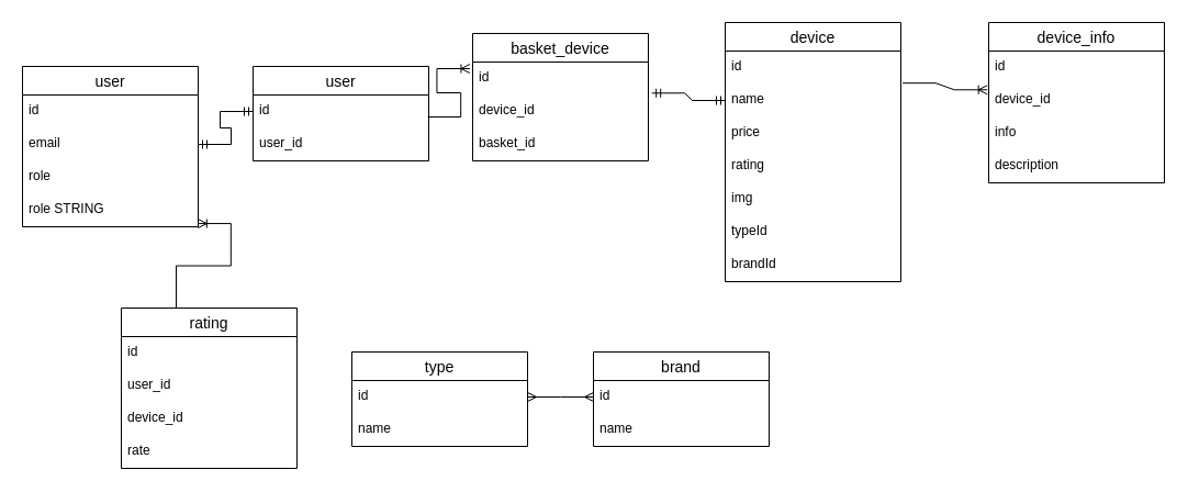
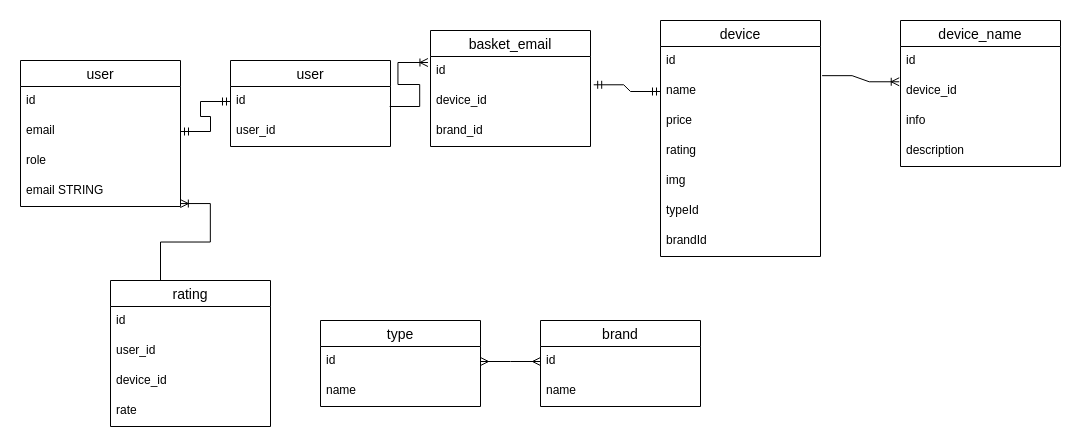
  <mxCell id="0" />
  <mxCell id="1" parent="0" />
  <mxCell id="2" value="user" style="swimlane;fontStyle=0;childLayout=stackLayout;horizontal=1;startSize=26;horizontalStack=0;resizeParent=1;resizeParentMax=0;resizeLast=0;collapsible=1;marginBottom=0;align=center;fontSize=14;" vertex="1" parent="1"><mxGeometry x="20" y="60" width="160" height="146" as="geometry" /></mxCell>
  <mxCell id="3" value="id&#10;" style="text;strokeColor=none;fillColor=none;spacingLeft=4;spacingRight=4;overflow=hidden;rotatable=0;points=[[0,0.5],[1,0.5]];portConstraint=eastwest;fontSize=12;" vertex="1" parent="2"><mxGeometry y="26" width="160" height="30" as="geometry" /></mxCell>
  <mxCell id="4" value="email" style="text;strokeColor=none;fillColor=none;spacingLeft=4;spacingRight=4;overflow=hidden;rotatable=0;points=[[0,0.5],[1,0.5]];portConstraint=eastwest;fontSize=12;" vertex="1" parent="2"><mxGeometry y="56" width="160" height="30" as="geometry" /></mxCell>
  <mxCell id="5" value="role" style="text;strokeColor=none;fillColor=none;spacingLeft=4;spacingRight=4;overflow=hidden;rotatable=0;points=[[0,0.5],[1,0.5]];portConstraint=eastwest;fontSize=12;" vertex="1" parent="2"><mxGeometry y="86" width="160" height="30" as="geometry" /></mxCell>
- <mxCell id="6" value="role STRING" style="text;strokeColor=none;fillColor=none;spacingLeft=4;spacingRight=4;overflow=hidden;rotatable=0;points=[[0,0.5],[1,0.5]];portConstraint=eastwest;fontSize=12;" vertex="1" parent="2"><mxGeometry y="116" width="160" height="30" as="geometry" /></mxCell>
+ <mxCell id="6" value="email STRING" style="text;strokeColor=none;fillColor=none;spacingLeft=4;spacingRight=4;overflow=hidden;rotatable=0;points=[[0,0.5],[1,0.5]];portConstraint=eastwest;fontSize=12;" vertex="1" parent="2"><mxGeometry y="116" width="160" height="30" as="geometry" /></mxCell>
  <mxCell id="7" value="user" style="swimlane;fontStyle=0;childLayout=stackLayout;horizontal=1;startSize=26;horizontalStack=0;resizeParent=1;resizeParentMax=0;resizeLast=0;collapsible=1;marginBottom=0;align=center;fontSize=14;" vertex="1" parent="1"><mxGeometry x="230" y="60" width="160" height="86" as="geometry" /></mxCell>
  <mxCell id="8" value="id&#10;" style="text;strokeColor=none;fillColor=none;spacingLeft=4;spacingRight=4;overflow=hidden;rotatable=0;points=[[0,0.5],[1,0.5]];portConstraint=eastwest;fontSize=12;" vertex="1" parent="7"><mxGeometry y="26" width="160" height="30" as="geometry" /></mxCell>
  <mxCell id="9" value="user_id" style="text;strokeColor=none;fillColor=none;spacingLeft=4;spacingRight=4;overflow=hidden;rotatable=0;points=[[0,0.5],[1,0.5]];portConstraint=eastwest;fontSize=12;" vertex="1" parent="7"><mxGeometry y="56" width="160" height="30" as="geometry" /></mxCell>
  <mxCell id="10" value="" style="edgeStyle=entityRelationEdgeStyle;fontSize=12;html=1;endArrow=ERmandOne;startArrow=ERmandOne;rounded=0;exitX=1;exitY=0.5;exitDx=0;exitDy=0;entryX=0;entryY=0.5;entryDx=0;entryDy=0;" edge="1" parent="1" source="4" target="8"><mxGeometry width="100" height="100" relative="1" as="geometry"><mxPoint x="470" y="320" as="sourcePoint" /><mxPoint x="220" y="110" as="targetPoint" /></mxGeometry></mxCell>
  <mxCell id="11" value="device" style="swimlane;fontStyle=0;childLayout=stackLayout;horizontal=1;startSize=26;horizontalStack=0;resizeParent=1;resizeParentMax=0;resizeLast=0;collapsible=1;marginBottom=0;align=center;fontSize=14;" vertex="1" parent="1"><mxGeometry x="660" width="160" height="236" as="geometry" y="20" /></mxCell>
  <mxCell id="12" value="id&#10;" style="text;strokeColor=none;fillColor=none;spacingLeft=4;spacingRight=4;overflow=hidden;rotatable=0;points=[[0,0.5],[1,0.5]];portConstraint=eastwest;fontSize=12;" vertex="1" parent="11"><mxGeometry y="26" width="160" height="30" as="geometry" /></mxCell>
  <mxCell id="13" value="name" style="text;strokeColor=none;fillColor=none;spacingLeft=4;spacingRight=4;overflow=hidden;rotatable=0;points=[[0,0.5],[1,0.5]];portConstraint=eastwest;fontSize=12;" vertex="1" parent="11"><mxGeometry y="56" width="160" height="30" as="geometry" /></mxCell>
  <mxCell id="14" value="price" style="text;strokeColor=none;fillColor=none;spacingLeft=4;spacingRight=4;overflow=hidden;rotatable=0;points=[[0,0.5],[1,0.5]];portConstraint=eastwest;fontSize=12;" vertex="1" parent="11"><mxGeometry y="86" width="160" height="30" as="geometry" /></mxCell>
  <mxCell id="15" value="rating" style="text;strokeColor=none;fillColor=none;spacingLeft=4;spacingRight=4;overflow=hidden;rotatable=0;points=[[0,0.5],[1,0.5]];portConstraint=eastwest;fontSize=12;" vertex="1" parent="11"><mxGeometry y="116" width="160" height="30" as="geometry" /></mxCell>
  <mxCell id="16" value="img" style="text;strokeColor=none;fillColor=none;spacingLeft=4;spacingRight=4;overflow=hidden;rotatable=0;points=[[0,0.5],[1,0.5]];portConstraint=eastwest;fontSize=12;" vertex="1" parent="11"><mxGeometry y="146" width="160" height="30" as="geometry" /></mxCell>
  <mxCell id="17" value="typeId" style="text;strokeColor=none;fillColor=none;spacingLeft=4;spacingRight=4;overflow=hidden;rotatable=0;points=[[0,0.5],[1,0.5]];portConstraint=eastwest;fontSize=12;" vertex="1" parent="11"><mxGeometry y="176" width="160" height="30" as="geometry" /></mxCell>
  <mxCell id="18" value="brandId&#10;" style="text;strokeColor=none;fillColor=none;spacingLeft=4;spacingRight=4;overflow=hidden;rotatable=0;points=[[0,0.5],[1,0.5]];portConstraint=eastwest;fontSize=12;" vertex="1" parent="11"><mxGeometry y="206" width="160" height="30" as="geometry" /></mxCell>
  <mxCell id="19" value="brand" style="swimlane;fontStyle=0;childLayout=stackLayout;horizontal=1;startSize=26;horizontalStack=0;resizeParent=1;resizeParentMax=0;resizeLast=0;collapsible=1;marginBottom=0;align=center;fontSize=14;" vertex="1" parent="1"><mxGeometry x="540" y="320" width="160" height="86" as="geometry" /></mxCell>
  <mxCell id="20" value="id&#10;" style="text;strokeColor=none;fillColor=none;spacingLeft=4;spacingRight=4;overflow=hidden;rotatable=0;points=[[0,0.5],[1,0.5]];portConstraint=eastwest;fontSize=12;" vertex="1" parent="19"><mxGeometry y="26" width="160" height="30" as="geometry" /></mxCell>
  <mxCell id="21" value="name" style="text;strokeColor=none;fillColor=none;spacingLeft=4;spacingRight=4;overflow=hidden;rotatable=0;points=[[0,0.5],[1,0.5]];portConstraint=eastwest;fontSize=12;" vertex="1" parent="19"><mxGeometry y="56" width="160" height="30" as="geometry" /></mxCell>
  <mxCell id="22" value="type" style="swimlane;fontStyle=0;childLayout=stackLayout;horizontal=1;startSize=26;horizontalStack=0;resizeParent=1;resizeParentMax=0;resizeLast=0;collapsible=1;marginBottom=0;align=center;fontSize=14;" vertex="1" parent="1"><mxGeometry x="320" y="320" width="160" height="86" as="geometry" /></mxCell>
  <mxCell id="23" value="id" style="text;strokeColor=none;fillColor=none;spacingLeft=4;spacingRight=4;overflow=hidden;rotatable=0;points=[[0,0.5],[1,0.5]];portConstraint=eastwest;fontSize=12;" vertex="1" parent="22"><mxGeometry y="26" width="160" height="30" as="geometry" /></mxCell>
  <mxCell id="24" value="name" style="text;strokeColor=none;fillColor=none;spacingLeft=4;spacingRight=4;overflow=hidden;rotatable=0;points=[[0,0.5],[1,0.5]];portConstraint=eastwest;fontSize=12;" vertex="1" parent="22"><mxGeometry y="56" width="160" height="30" as="geometry" /></mxCell>
  <mxCell id="25" value="" style="edgeStyle=entityRelationEdgeStyle;fontSize=12;html=1;endArrow=ERmany;startArrow=ERmany;rounded=0;entryX=0;entryY=0.5;entryDx=0;entryDy=0;exitX=1;exitY=0.5;exitDx=0;exitDy=0;" edge="1" parent="1" source="23" target="20"><mxGeometry width="100" height="100" relative="1" as="geometry"><mxPoint x="510" y="330" as="sourcePoint" /><mxPoint x="350" y="250" as="targetPoint" /></mxGeometry></mxCell>
- <mxCell id="26" value="device_info" style="swimlane;fontStyle=0;childLayout=stackLayout;horizontal=1;startSize=26;horizontalStack=0;resizeParent=1;resizeParentMax=0;resizeLast=0;collapsible=1;marginBottom=0;align=center;fontSize=14;" vertex="1" parent="1"><mxGeometry x="900" width="160" height="146" as="geometry" y="20" /></mxCell>
+ <mxCell id="26" value="device_name" style="swimlane;fontStyle=0;childLayout=stackLayout;horizontal=1;startSize=26;horizontalStack=0;resizeParent=1;resizeParentMax=0;resizeLast=0;collapsible=1;marginBottom=0;align=center;fontSize=14;" vertex="1" parent="1"><mxGeometry x="900" width="160" height="146" as="geometry" y="20" /></mxCell>
  <mxCell id="27" value="id" style="text;strokeColor=none;fillColor=none;spacingLeft=4;spacingRight=4;overflow=hidden;rotatable=0;points=[[0,0.5],[1,0.5]];portConstraint=eastwest;fontSize=12;" vertex="1" parent="26"><mxGeometry y="26" width="160" height="30" as="geometry" /></mxCell>
  <mxCell id="28" value="device_id" style="text;strokeColor=none;fillColor=none;spacingLeft=4;spacingRight=4;overflow=hidden;rotatable=0;points=[[0,0.5],[1,0.5]];portConstraint=eastwest;fontSize=12;" vertex="1" parent="26"><mxGeometry y="56" width="160" height="30" as="geometry" /></mxCell>
  <mxCell id="29" value="info&#10;" style="text;strokeColor=none;fillColor=none;spacingLeft=4;spacingRight=4;overflow=hidden;rotatable=0;points=[[0,0.5],[1,0.5]];portConstraint=eastwest;fontSize=12;" vertex="1" parent="26"><mxGeometry y="86" width="160" height="30" as="geometry" /></mxCell>
  <mxCell id="30" value="description&#10;" style="text;strokeColor=none;fillColor=none;spacingLeft=4;spacingRight=4;overflow=hidden;rotatable=0;points=[[0,0.5],[1,0.5]];portConstraint=eastwest;fontSize=12;" vertex="1" parent="26"><mxGeometry y="116" width="160" height="30" as="geometry" /></mxCell>
  <mxCell id="31" value="" style="edgeStyle=entityRelationEdgeStyle;fontSize=12;html=1;endArrow=ERoneToMany;rounded=0;entryX=-0.008;entryY=0.176;entryDx=0;entryDy=0;entryPerimeter=0;exitX=1.01;exitY=-0.028;exitDx=0;exitDy=0;exitPerimeter=0;" edge="1" parent="1" source="13" target="28"><mxGeometry width="100" height="100" relative="1" as="geometry"><mxPoint x="760" y="60" as="sourcePoint" /><mxPoint x="870" y="-60" as="targetPoint" /></mxGeometry></mxCell>
- <mxCell id="32" value="basket_device" style="swimlane;fontStyle=0;childLayout=stackLayout;horizontal=1;startSize=26;horizontalStack=0;resizeParent=1;resizeParentMax=0;resizeLast=0;collapsible=1;marginBottom=0;align=center;fontSize=14;" vertex="1" parent="1"><mxGeometry x="430" y="30" width="160" height="116" as="geometry" /></mxCell>
+ <mxCell id="32" value="basket_email" style="swimlane;fontStyle=0;childLayout=stackLayout;horizontal=1;startSize=26;horizontalStack=0;resizeParent=1;resizeParentMax=0;resizeLast=0;collapsible=1;marginBottom=0;align=center;fontSize=14;" vertex="1" parent="1"><mxGeometry x="430" y="30" width="160" height="116" as="geometry" /></mxCell>
  <mxCell id="33" value="id" style="text;strokeColor=none;fillColor=none;spacingLeft=4;spacingRight=4;overflow=hidden;rotatable=0;points=[[0,0.5],[1,0.5]];portConstraint=eastwest;fontSize=12;" vertex="1" parent="32"><mxGeometry y="26" width="160" height="30" as="geometry" /></mxCell>
  <mxCell id="34" value="device_id" style="text;strokeColor=none;fillColor=none;spacingLeft=4;spacingRight=4;overflow=hidden;rotatable=0;points=[[0,0.5],[1,0.5]];portConstraint=eastwest;fontSize=12;" vertex="1" parent="32"><mxGeometry y="56" width="160" height="30" as="geometry" /></mxCell>
- <mxCell id="35" value="basket_id" style="text;strokeColor=none;fillColor=none;spacingLeft=4;spacingRight=4;overflow=hidden;rotatable=0;points=[[0,0.5],[1,0.5]];portConstraint=eastwest;fontSize=12;" vertex="1" parent="32"><mxGeometry y="86" width="160" height="30" as="geometry" /></mxCell>
+ <mxCell id="35" value="brand_id" style="text;strokeColor=none;fillColor=none;spacingLeft=4;spacingRight=4;overflow=hidden;rotatable=0;points=[[0,0.5],[1,0.5]];portConstraint=eastwest;fontSize=12;" vertex="1" parent="32"><mxGeometry y="86" width="160" height="30" as="geometry" /></mxCell>
  <mxCell id="36" value="" style="edgeStyle=entityRelationEdgeStyle;fontSize=12;html=1;endArrow=ERoneToMany;rounded=0;exitX=0.995;exitY=0.667;exitDx=0;exitDy=0;exitPerimeter=0;entryX=-0.016;entryY=0.2;entryDx=0;entryDy=0;entryPerimeter=0;" edge="1" parent="1" source="8" target="33"><mxGeometry width="100" height="100" relative="1" as="geometry"><mxPoint x="390" y="100" as="sourcePoint" /><mxPoint x="430" y="60" as="targetPoint" /></mxGeometry></mxCell>
  <mxCell id="37" value="" style="edgeStyle=entityRelationEdgeStyle;fontSize=12;html=1;endArrow=ERmandOne;startArrow=ERmandOne;rounded=0;exitX=1.02;exitY=-0.057;exitDx=0;exitDy=0;exitPerimeter=0;entryX=0;entryY=0.5;entryDx=0;entryDy=0;" edge="1" parent="1" source="34" target="13"><mxGeometry width="100" height="100" relative="1" as="geometry"><mxPoint x="470" y="210" as="sourcePoint" /><mxPoint x="650" y="100" as="targetPoint" /></mxGeometry></mxCell>
  <mxCell id="38" value="rating" style="swimlane;fontStyle=0;childLayout=stackLayout;horizontal=1;startSize=26;horizontalStack=0;resizeParent=1;resizeParentMax=0;resizeLast=0;collapsible=1;marginBottom=0;align=center;fontSize=14;" vertex="1" parent="1"><mxGeometry y="280" width="160" height="146" as="geometry" x="110" /></mxCell>
  <mxCell id="39" value="id" style="text;strokeColor=none;fillColor=none;spacingLeft=4;spacingRight=4;overflow=hidden;rotatable=0;points=[[0,0.5],[1,0.5]];portConstraint=eastwest;fontSize=12;" vertex="1" parent="38"><mxGeometry y="26" width="160" height="30" as="geometry" /></mxCell>
  <mxCell id="40" value="user_id" style="text;strokeColor=none;fillColor=none;spacingLeft=4;spacingRight=4;overflow=hidden;rotatable=0;points=[[0,0.5],[1,0.5]];portConstraint=eastwest;fontSize=12;" vertex="1" parent="38"><mxGeometry y="56" width="160" height="30" as="geometry" /></mxCell>
  <mxCell id="41" value="device_id" style="text;strokeColor=none;fillColor=none;spacingLeft=4;spacingRight=4;overflow=hidden;rotatable=0;points=[[0,0.5],[1,0.5]];portConstraint=eastwest;fontSize=12;" vertex="1" parent="38"><mxGeometry y="86" width="160" height="30" as="geometry" /></mxCell>
  <mxCell id="42" value="rate" style="text;strokeColor=none;fillColor=none;spacingLeft=4;spacingRight=4;overflow=hidden;rotatable=0;points=[[0,0.5],[1,0.5]];portConstraint=eastwest;fontSize=12;" vertex="1" parent="38"><mxGeometry y="116" width="160" height="30" as="geometry" /></mxCell>
  <mxCell id="43" value="" style="edgeStyle=entityRelationEdgeStyle;fontSize=12;html=1;endArrow=ERoneToMany;rounded=0;entryX=0.999;entryY=0.902;entryDx=0;entryDy=0;entryPerimeter=0;exitX=0.5;exitY=0;exitDx=0;exitDy=0;" edge="1" parent="1" source="38" target="6"><mxGeometry width="100" height="100" relative="1" as="geometry"><mxPoint x="190" y="290" as="sourcePoint" /><mxPoint x="240" y="280" as="targetPoint" /></mxGeometry></mxCell>
